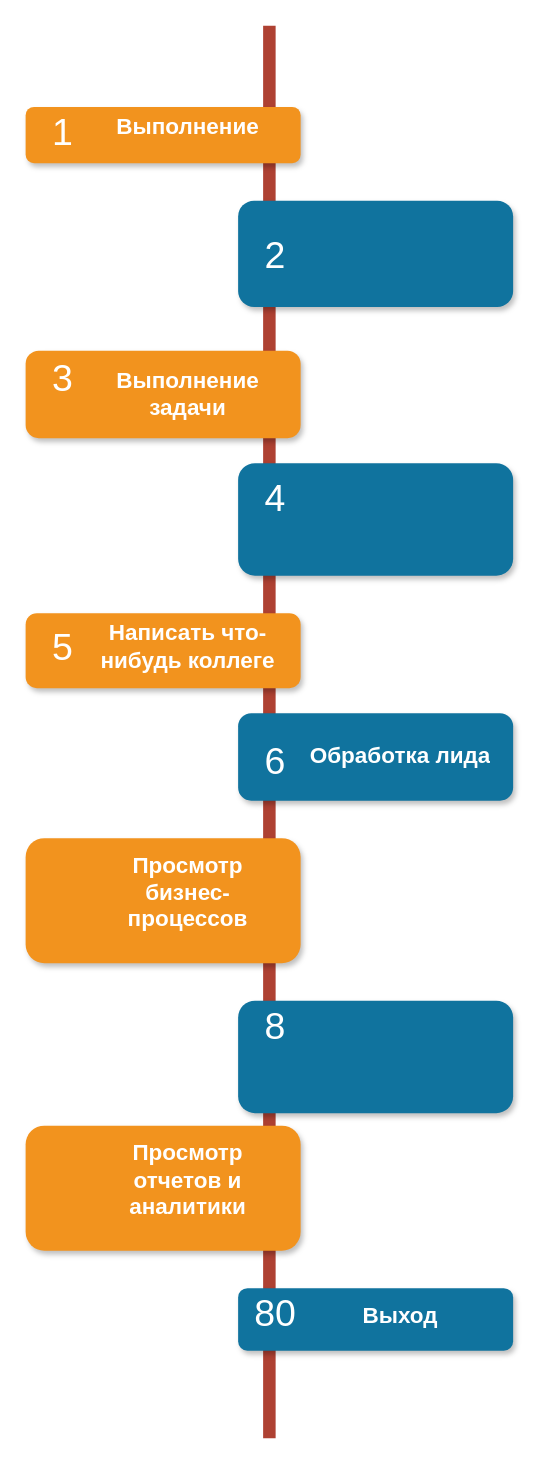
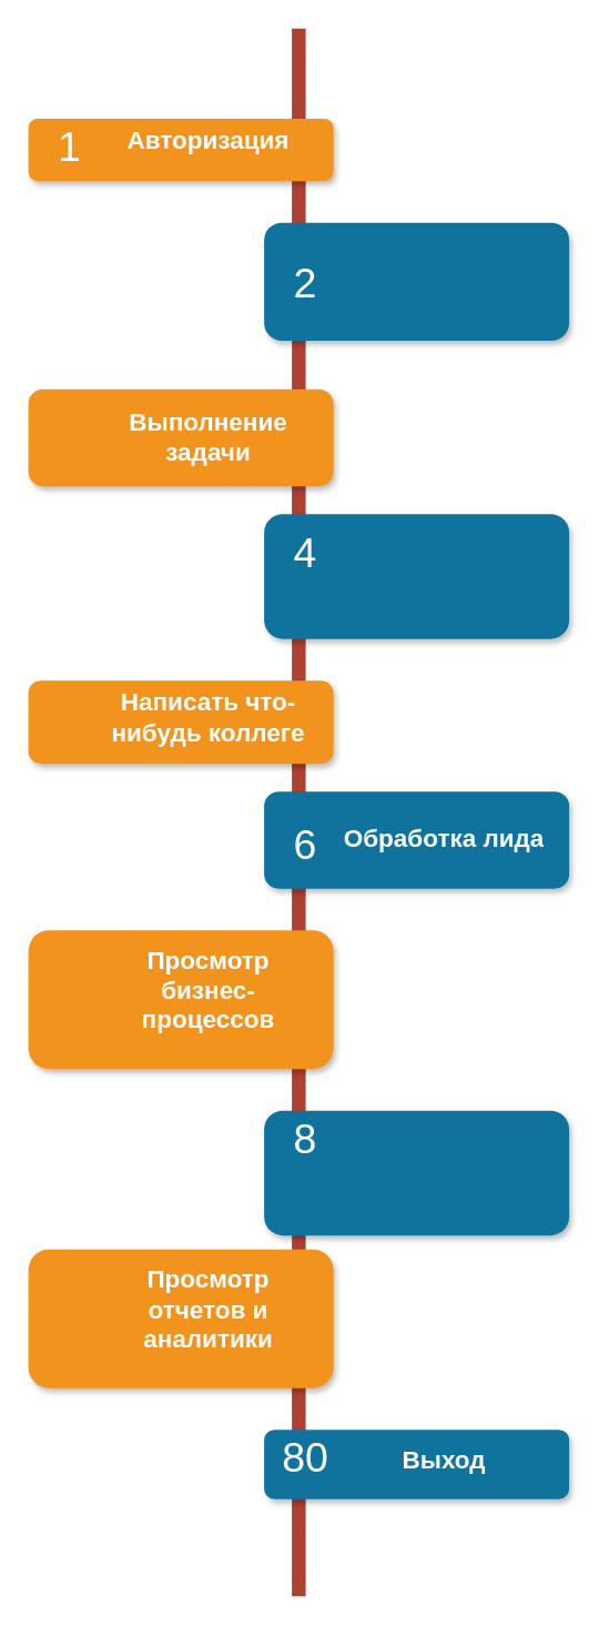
  <mxCell id="0" />
  <mxCell id="1" parent="0" />
  <mxCell id="2" value="" style="line;strokeWidth=10;direction=south;html=1;fillColor=none;fontSize=13;fontColor=#000000;align=center;strokeColor=#AE4132;" parent="1" vertex="1"><mxGeometry x="210" y="20" width="10" height="1130" as="geometry" /></mxCell>
  <mxCell id="3" value="" style="rounded=1;whiteSpace=wrap;html=1;strokeColor=none;strokeWidth=1;fillColor=#F2931E;fontSize=13;fontColor=#FFFFFF;align=center;gradientColor=none;gradientDirection=east;verticalAlign=top;shadow=1;" parent="1" vertex="1"><mxGeometry x="20" y="85" width="220" height="45" as="geometry" /></mxCell>
  <mxCell id="4" value="1" style="text;html=1;strokeColor=none;fillColor=none;align=center;verticalAlign=middle;whiteSpace=wrap;fontSize=30;fontColor=#FFFFFF;" parent="1" vertex="1"><mxGeometry x="30" y="94.5" width="40" height="20" as="geometry" /></mxCell>
- <mxCell id="5" value="&lt;h1&gt;Выполнение&lt;/h1&gt;" style="text;html=1;spacing=5;spacingTop=-20;whiteSpace=wrap;overflow=hidden;strokeColor=none;strokeWidth=4;fillColor=none;gradientColor=#007FFF;fontSize=9;fontColor=#FFFFFF;align=center;" parent="1" vertex="1"><mxGeometry x="70" y="89" width="160" height="31" as="geometry" /></mxCell>
+ <mxCell id="5" value="&lt;h1&gt;Авторизация&lt;/h1&gt;" style="text;html=1;spacing=5;spacingTop=-20;whiteSpace=wrap;overflow=hidden;strokeColor=none;strokeWidth=4;fillColor=none;gradientColor=#007FFF;fontSize=9;fontColor=#FFFFFF;align=center;" parent="1" vertex="1"><mxGeometry x="70" y="89" width="160" height="31" as="geometry" /></mxCell>
  <mxCell id="6" value="" style="group" parent="1" vertex="1" connectable="0"><mxGeometry x="20" y="670" width="220" height="100" as="geometry" /></mxCell>
  <mxCell id="7" value="" style="rounded=1;whiteSpace=wrap;html=1;strokeColor=none;strokeWidth=1;fillColor=#F2931E;fontSize=13;fontColor=#FFFFFF;align=center;gradientColor=none;gradientDirection=east;verticalAlign=top;shadow=1;" parent="6" vertex="1"><mxGeometry width="220" height="100" as="geometry" /></mxCell>
  <mxCell id="8" value="&lt;h1&gt;Просмотр бизнес-процессов&lt;/h1&gt;" style="text;html=1;spacing=5;spacingTop=-20;whiteSpace=wrap;overflow=hidden;strokeColor=none;strokeWidth=4;fillColor=none;gradientColor=#007FFF;fontSize=9;fontColor=#FFFFFF;align=center;" parent="6" vertex="1"><mxGeometry x="50" y="10" width="160" height="65" as="geometry" /></mxCell>
  <mxCell id="9" value="" style="group" parent="1" vertex="1" connectable="0"><mxGeometry x="190" y="160" width="220" height="85" as="geometry" /></mxCell>
  <mxCell id="10" value="" style="rounded=1;whiteSpace=wrap;html=1;strokeColor=none;strokeWidth=1;fillColor=#10739E;fontSize=13;fontColor=#FFFFFF;align=center;gradientColor=none;gradientDirection=east;verticalAlign=top;shadow=1;" parent="9" vertex="1"><mxGeometry width="220" height="85" as="geometry" /></mxCell>
  <mxCell id="11" value="2" style="text;html=1;strokeColor=none;fillColor=none;align=center;verticalAlign=middle;whiteSpace=wrap;fontSize=30;fontColor=#FFFFFF;" parent="9" vertex="1"><mxGeometry x="10" y="33" width="40" height="20" as="geometry" /></mxCell>
  <mxCell id="12" value="" style="group" parent="1" vertex="1" connectable="0"><mxGeometry x="20" y="280" width="220" height="70" as="geometry" /></mxCell>
  <mxCell id="13" value="" style="rounded=1;whiteSpace=wrap;html=1;strokeColor=none;strokeWidth=1;fillColor=#F2931E;fontSize=13;fontColor=#FFFFFF;align=center;gradientColor=none;gradientDirection=east;verticalAlign=top;shadow=1;" parent="12" vertex="1"><mxGeometry width="220" height="70" as="geometry" /></mxCell>
- <mxCell id="14" value="3" style="text;html=1;strokeColor=none;fillColor=none;align=center;verticalAlign=middle;whiteSpace=wrap;fontSize=30;fontColor=#FFFFFF;" parent="12" vertex="1"><mxGeometry x="10" y="12" width="40" height="20" as="geometry" /></mxCell>
  <mxCell id="15" value="&lt;h1&gt;Выполнение задачи&lt;/h1&gt;" style="text;html=1;spacing=5;spacingTop=-20;whiteSpace=wrap;overflow=hidden;strokeColor=none;strokeWidth=4;fillColor=none;gradientColor=#007FFF;fontSize=9;fontColor=#FFFFFF;align=center;" parent="12" vertex="1"><mxGeometry x="50" y="12" width="160" height="48" as="geometry" /></mxCell>
  <mxCell id="16" value="" style="group" parent="1" vertex="1" connectable="0"><mxGeometry x="190" y="370" width="220" height="90" as="geometry" /></mxCell>
  <mxCell id="17" value="" style="rounded=1;whiteSpace=wrap;html=1;strokeColor=none;strokeWidth=1;fillColor=#10739E;fontSize=13;fontColor=#FFFFFF;align=center;gradientColor=none;gradientDirection=east;verticalAlign=top;shadow=1;" parent="16" vertex="1"><mxGeometry width="220" height="90" as="geometry" /></mxCell>
  <mxCell id="18" value="4" style="text;html=1;strokeColor=none;fillColor=none;align=center;verticalAlign=middle;whiteSpace=wrap;fontSize=30;fontColor=#FFFFFF;" parent="16" vertex="1"><mxGeometry x="10" y="16.875" width="40" height="22.5" as="geometry" /></mxCell>
  <mxCell id="19" value="" style="group" parent="1" vertex="1" connectable="0"><mxGeometry x="20" y="490" width="220" height="60" as="geometry" /></mxCell>
  <mxCell id="20" value="" style="rounded=1;whiteSpace=wrap;html=1;strokeColor=none;strokeWidth=1;fillColor=#F2931E;fontSize=13;fontColor=#FFFFFF;align=center;gradientColor=none;gradientDirection=east;verticalAlign=top;shadow=1;" parent="19" vertex="1"><mxGeometry width="220" height="60" as="geometry" /></mxCell>
- <mxCell id="21" value="5" style="text;html=1;strokeColor=none;fillColor=none;align=center;verticalAlign=middle;whiteSpace=wrap;fontSize=30;fontColor=#FFFFFF;" parent="19" vertex="1"><mxGeometry x="10" y="17" width="40" height="20" as="geometry" /></mxCell>
  <mxCell id="22" value="&lt;h1&gt;Написать что-нибудь коллеге&lt;/h1&gt;" style="text;html=1;spacing=5;spacingTop=-20;whiteSpace=wrap;overflow=hidden;strokeColor=none;strokeWidth=4;fillColor=none;gradientColor=#007FFF;fontSize=9;fontColor=#FFFFFF;align=center;" parent="19" vertex="1"><mxGeometry x="50" y="4" width="160" height="46" as="geometry" /></mxCell>
  <mxCell id="23" value="" style="group" parent="1" vertex="1" connectable="0"><mxGeometry x="190" y="570" width="220" height="70" as="geometry" /></mxCell>
  <mxCell id="24" value="" style="rounded=1;whiteSpace=wrap;html=1;strokeColor=none;strokeWidth=1;fillColor=#10739E;fontSize=13;fontColor=#FFFFFF;align=center;gradientColor=none;gradientDirection=east;verticalAlign=top;shadow=1;" parent="23" vertex="1"><mxGeometry width="220" height="70" as="geometry" /></mxCell>
  <mxCell id="25" value="6" style="text;html=1;strokeColor=none;fillColor=none;align=center;verticalAlign=middle;whiteSpace=wrap;fontSize=30;fontColor=#FFFFFF;" parent="23" vertex="1"><mxGeometry x="10" y="28" width="40" height="20" as="geometry" /></mxCell>
  <mxCell id="26" value="&lt;h1&gt;Обработка лида&lt;/h1&gt;" style="text;html=1;spacing=5;spacingTop=-20;whiteSpace=wrap;overflow=hidden;strokeColor=none;strokeWidth=4;fillColor=none;gradientColor=#007FFF;fontSize=9;fontColor=#FFFFFF;align=center;" parent="23" vertex="1"><mxGeometry x="50" y="22" width="160" height="31" as="geometry" /></mxCell>
  <mxCell id="27" value="" style="group" vertex="1" connectable="0" parent="1"><mxGeometry x="190" y="800" width="220" height="90" as="geometry" /></mxCell>
  <mxCell id="28" value="" style="rounded=1;whiteSpace=wrap;html=1;strokeColor=none;strokeWidth=1;fillColor=#10739E;fontSize=13;fontColor=#FFFFFF;align=center;gradientColor=none;gradientDirection=east;verticalAlign=top;shadow=1;" parent="27" vertex="1"><mxGeometry width="220" height="90" as="geometry" /></mxCell>
  <mxCell id="29" value="8" style="text;html=1;strokeColor=none;fillColor=none;align=center;verticalAlign=middle;whiteSpace=wrap;fontSize=30;fontColor=#FFFFFF;" parent="27" vertex="1"><mxGeometry x="10" y="10" width="40" height="20" as="geometry" /></mxCell>
  <mxCell id="30" value="" style="group" vertex="1" connectable="0" parent="1"><mxGeometry x="20" y="900" width="220" height="100" as="geometry" /></mxCell>
  <mxCell id="31" value="" style="rounded=1;whiteSpace=wrap;html=1;strokeColor=none;strokeWidth=1;fillColor=#F2931E;fontSize=13;fontColor=#FFFFFF;align=center;gradientColor=none;gradientDirection=east;verticalAlign=top;shadow=1;" vertex="1" parent="30"><mxGeometry width="220" height="100" as="geometry" /></mxCell>
  <mxCell id="32" value="&lt;h1&gt;Просмотр отчетов и аналитики&lt;/h1&gt;" style="text;html=1;spacing=5;spacingTop=-20;whiteSpace=wrap;overflow=hidden;strokeColor=none;strokeWidth=4;fillColor=none;gradientColor=#007FFF;fontSize=9;fontColor=#FFFFFF;align=center;" vertex="1" parent="30"><mxGeometry x="50" y="10" width="160" height="65" as="geometry" /></mxCell>
  <mxCell id="33" value="" style="group" vertex="1" connectable="0" parent="1"><mxGeometry x="190" y="1030" width="220" height="90" as="geometry" /></mxCell>
  <mxCell id="34" value="" style="rounded=1;whiteSpace=wrap;html=1;strokeColor=none;strokeWidth=1;fillColor=#10739E;fontSize=13;fontColor=#FFFFFF;align=center;gradientColor=none;gradientDirection=east;verticalAlign=top;shadow=1;" vertex="1" parent="33"><mxGeometry width="220" height="50" as="geometry" /></mxCell>
  <mxCell id="35" value="80" style="text;html=1;strokeColor=none;fillColor=none;align=center;verticalAlign=middle;whiteSpace=wrap;fontSize=30;fontColor=#FFFFFF;" vertex="1" parent="33"><mxGeometry x="10" y="10" width="40" height="20" as="geometry" /></mxCell>
  <mxCell id="36" value="&lt;h1&gt;Выход&lt;/h1&gt;" style="text;html=1;spacing=5;spacingTop=-20;whiteSpace=wrap;overflow=hidden;strokeColor=none;strokeWidth=4;fillColor=none;gradientColor=#007FFF;fontSize=9;fontColor=#FFFFFF;align=center;" vertex="1" parent="33"><mxGeometry x="50" y="10" width="160" height="70" as="geometry" /></mxCell>
